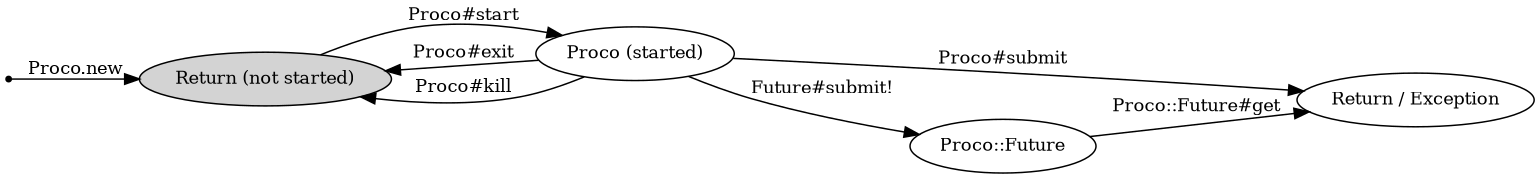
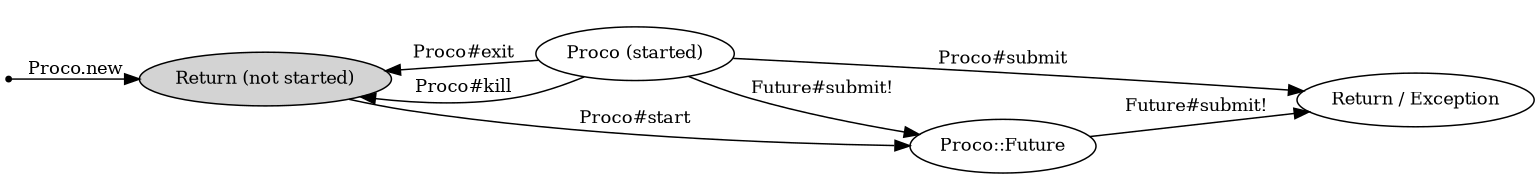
  digraph {
    fontname="DejaVu Serif"
    fontsize=12
    nodesep=0.3
    rankdir=LR
    ranksep=0.3
    node [fontname="DejaVu Serif" fontsize=12 shape=oval]
    edge [fontname="DejaVu Serif" fontsize=12]
    new [shape=point]
    n2 [label="Return (not started)" style=filled]
    n3 [label="Proco (started)"]
    n4 [label="Return / Exception"]
    n5 [label="Proco::Future"]
    new -> n2 [label="Proco.new"]
-   n2 -> n3 [label="Proco#start"]
+   n2 -> n5 [label="Proco#start"]
    n3 -> n2 [label="Proco#exit"]
    n3 -> n2 [label="Proco#kill"]
    n3 -> n4 [label="Proco#submit"]
    n3 -> n5 [label="Future#submit!"]
-   n5 -> n4 [label="Proco::Future#get"]
+   n5 -> n4 [label="Future#submit!"]
  }
